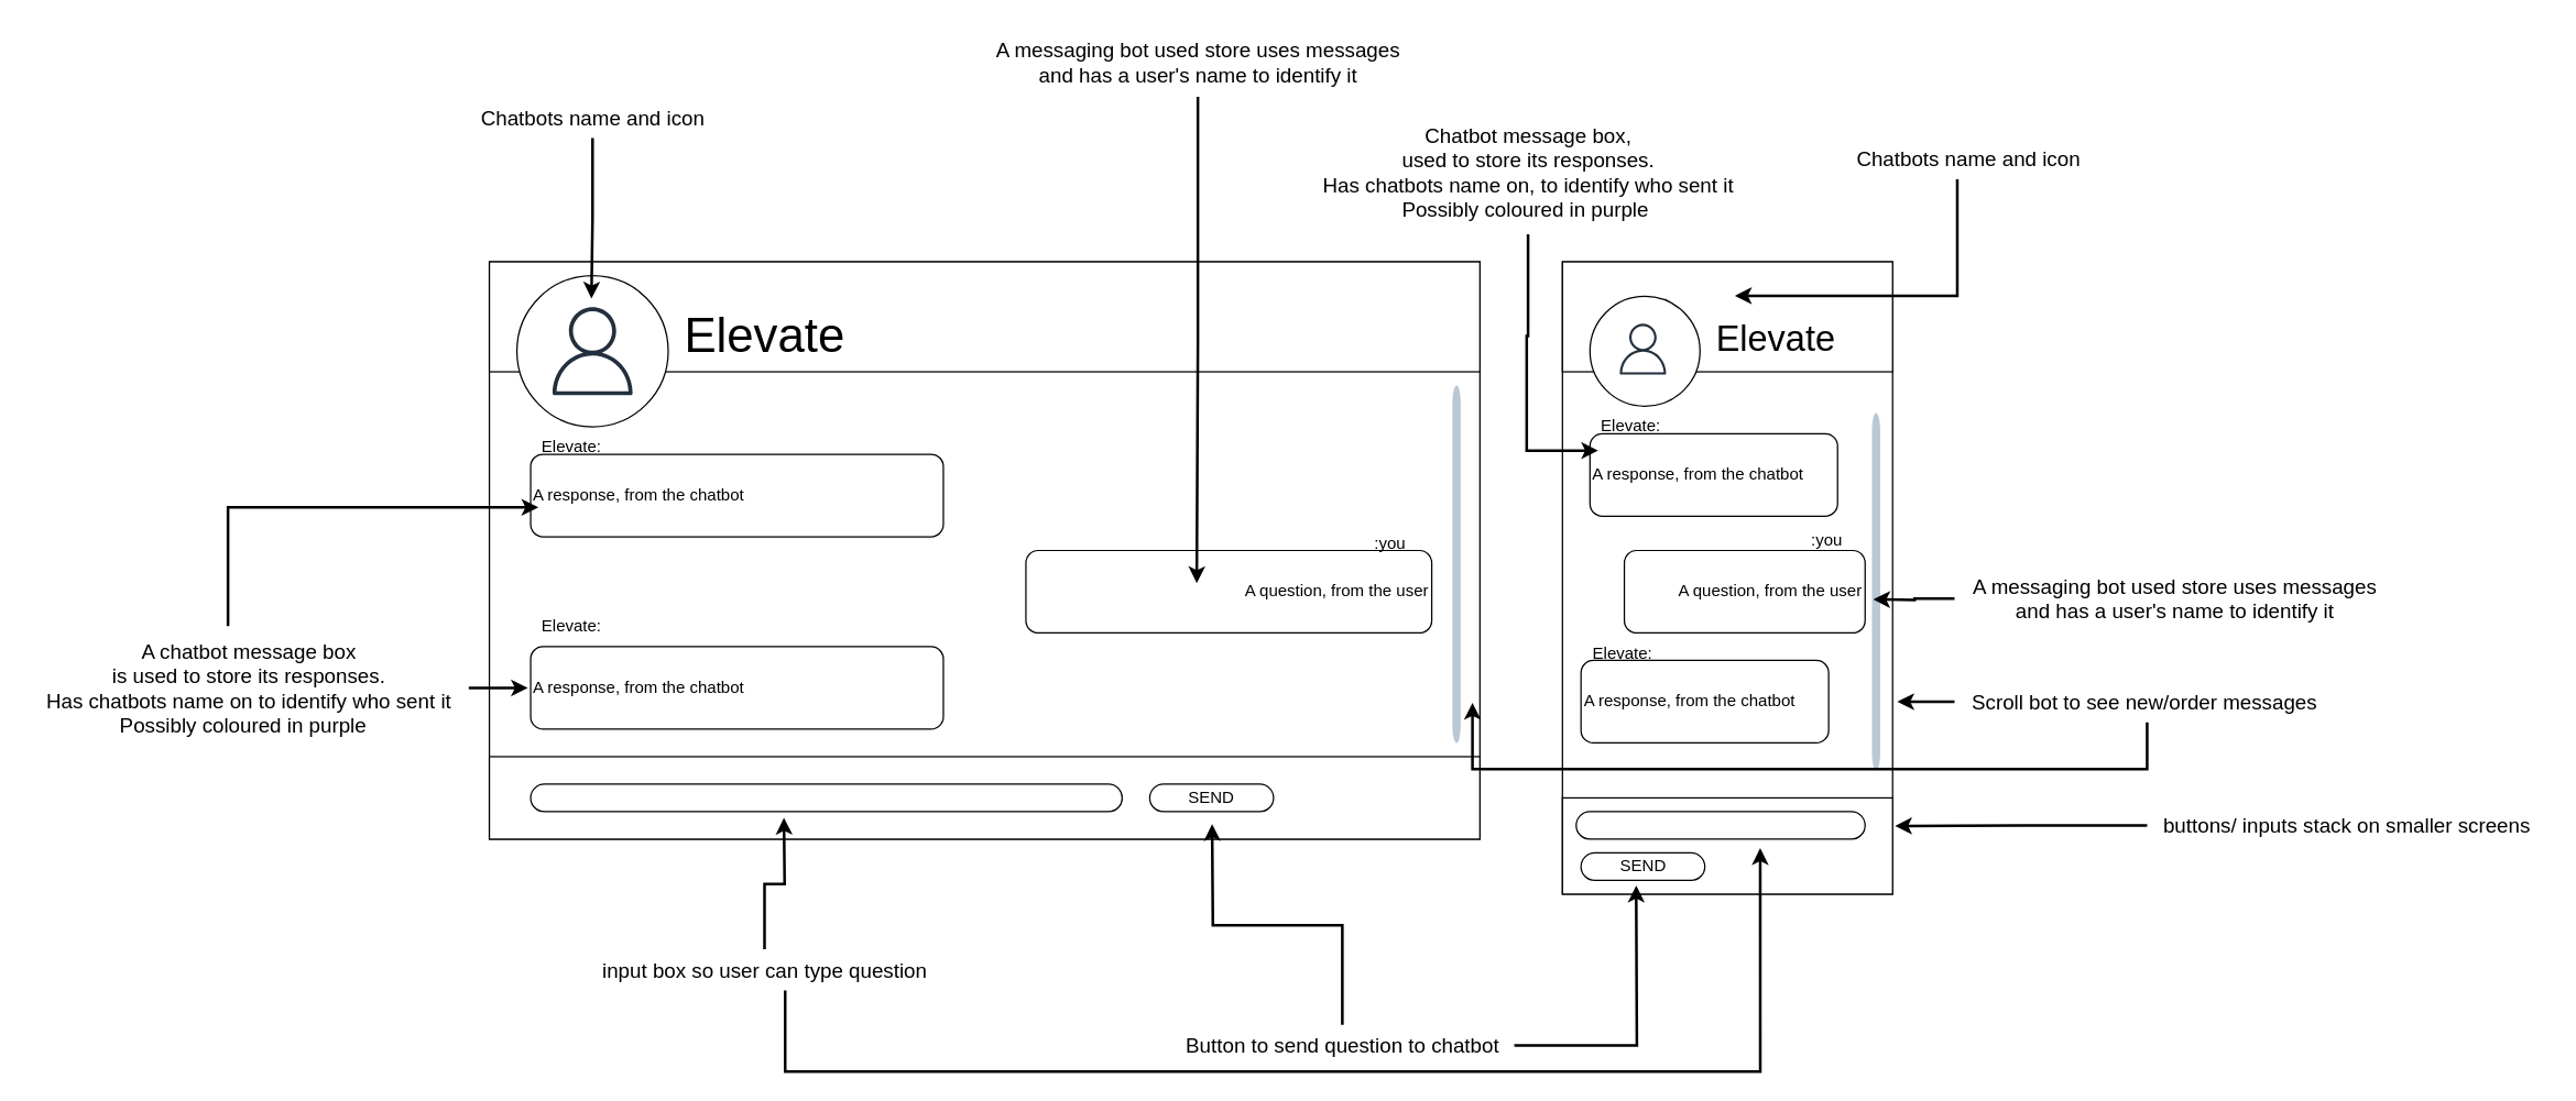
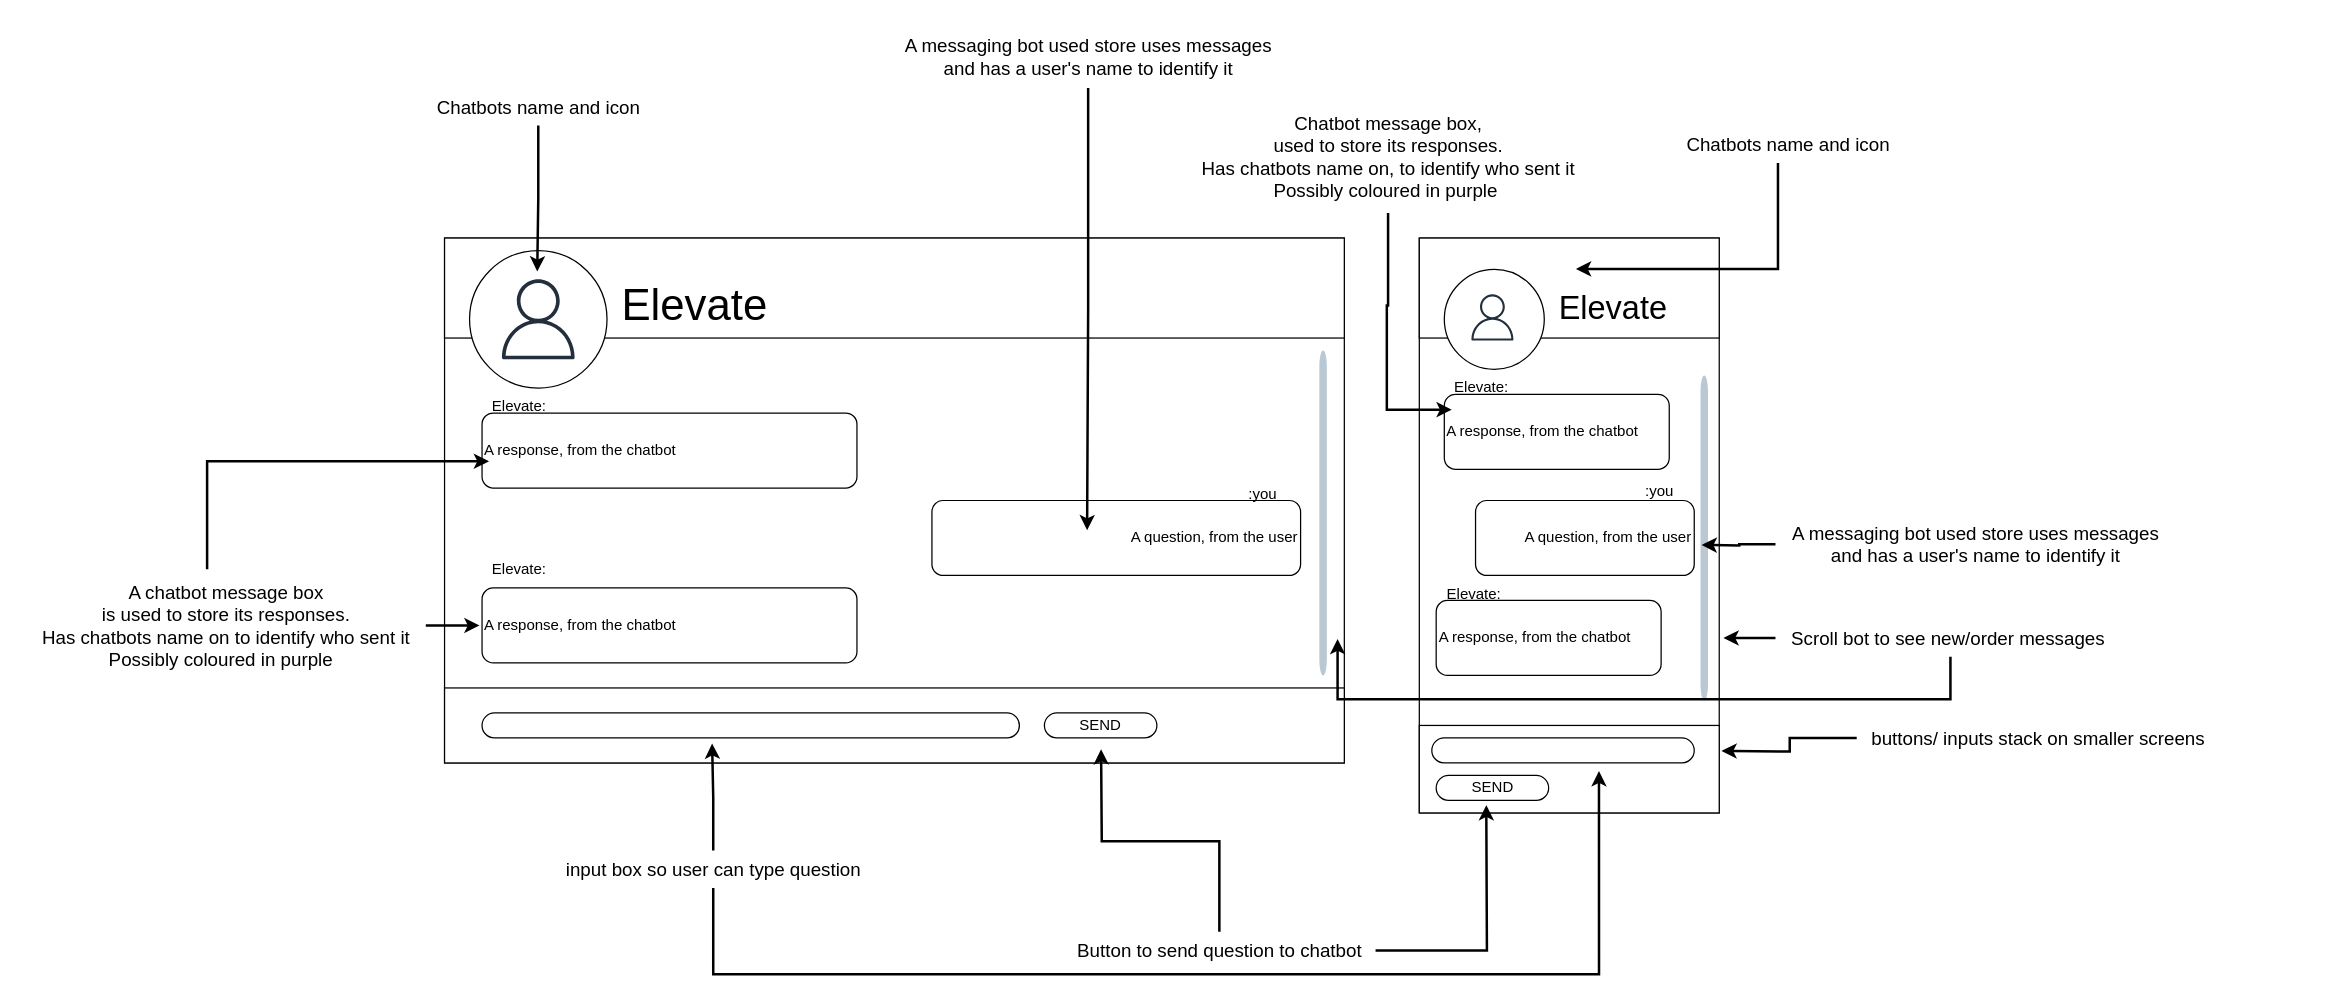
  <mxCell id="0" />
  <mxCell id="1" parent="0" />
  <mxCell id="2" value="" style="rounded=0;whiteSpace=wrap;html=1;" parent="1" vertex="1"><mxGeometry x="355" y="190" width="720" height="420" as="geometry" /></mxCell>
  <mxCell id="3" value="" style="rounded=0;whiteSpace=wrap;html=1;" parent="1" vertex="1"><mxGeometry x="355" y="190" width="720" height="80" as="geometry" /></mxCell>
  <mxCell id="4" value="" style="ellipse;whiteSpace=wrap;html=1;aspect=fixed;" parent="1" vertex="1"><mxGeometry x="375" y="200" width="110" height="110" as="geometry" /></mxCell>
  <mxCell id="5" value="" style="sketch=0;outlineConnect=0;fontColor=#232F3E;gradientColor=none;fillColor=#232F3D;strokeColor=none;dashed=0;verticalLabelPosition=bottom;verticalAlign=top;align=center;html=1;fontSize=12;fontStyle=0;aspect=fixed;pointerEvents=1;shape=mxgraph.aws4.user;direction=east;" parent="1" vertex="1"><mxGeometry x="398" y="223" width="64" height="64" as="geometry" /></mxCell>
  <mxCell id="6" value="&lt;font style=&quot;font-size: 35px;&quot;&gt;Elevate&lt;/font&gt;" style="text;html=1;align=left;verticalAlign=middle;whiteSpace=wrap;rounded=0;" parent="1" vertex="1"><mxGeometry x="495" y="220" width="360" height="45" as="geometry" /></mxCell>
  <mxCell id="7" value="" style="rounded=0;whiteSpace=wrap;html=1;" parent="1" vertex="1"><mxGeometry x="355" y="550" width="720" height="60" as="geometry" /></mxCell>
  <mxCell id="8" value="" style="html=1;verticalLabelPosition=bottom;labelBackgroundColor=#ffffff;verticalAlign=top;shadow=0;dashed=0;strokeWidth=2;shape=mxgraph.ios7.misc.scroll_(vertical);fillColor=#bac8d3;strokeColor=#23445d;" parent="1" vertex="1"><mxGeometry x="1055" y="280" width="6" height="260" as="geometry" /></mxCell>
  <mxCell id="9" value="A response, from the chatbot&amp;nbsp;&amp;nbsp;" style="rounded=1;whiteSpace=wrap;html=1;align=left;" parent="1" vertex="1"><mxGeometry x="385" y="330" width="300" height="60" as="geometry" /></mxCell>
  <mxCell id="10" value="Elevate:" style="text;html=1;align=center;verticalAlign=middle;whiteSpace=wrap;rounded=0;" parent="1" vertex="1"><mxGeometry x="385" y="310" width="60" height="30" as="geometry" /></mxCell>
  <mxCell id="11" value="&lt;span style=&quot;&quot;&gt;A response, from the chatbot&amp;nbsp;&amp;nbsp;&lt;/span&gt;" style="rounded=1;whiteSpace=wrap;html=1;align=left;" parent="1" vertex="1"><mxGeometry x="385" y="470" width="300" height="60" as="geometry" /></mxCell>
  <mxCell id="12" value="Elevate:" style="text;html=1;align=center;verticalAlign=middle;whiteSpace=wrap;rounded=0;" parent="1" vertex="1"><mxGeometry x="385" y="440" width="60" height="30" as="geometry" /></mxCell>
  <mxCell id="13" value="&lt;span style=&quot;&quot;&gt;A question, from the user&lt;/span&gt;" style="rounded=1;whiteSpace=wrap;html=1;align=right;" parent="1" vertex="1"><mxGeometry x="745" y="400" width="295" height="60" as="geometry" /></mxCell>
  <mxCell id="14" value=":you" style="text;html=1;align=center;verticalAlign=middle;whiteSpace=wrap;rounded=0;" parent="1" vertex="1"><mxGeometry x="980" y="380" width="60" height="30" as="geometry" /></mxCell>
  <mxCell id="15" value="" style="rounded=1;whiteSpace=wrap;html=1;arcSize=50;" parent="1" vertex="1"><mxGeometry x="385" y="570" width="430" height="20" as="geometry" /></mxCell>
  <mxCell id="16" value="SEND" style="rounded=1;whiteSpace=wrap;html=1;arcSize=50;" parent="1" vertex="1"><mxGeometry x="835" y="570" width="90" height="20" as="geometry" /></mxCell>
  <mxCell id="17" value="" style="rounded=0;whiteSpace=wrap;html=1;" parent="1" vertex="1"><mxGeometry x="1135" y="190" width="240" height="460" as="geometry" /></mxCell>
  <mxCell id="18" value="" style="rounded=0;whiteSpace=wrap;html=1;" parent="1" vertex="1"><mxGeometry x="1135" y="190" width="240" height="80" as="geometry" /></mxCell>
  <mxCell id="19" value="" style="ellipse;whiteSpace=wrap;html=1;aspect=fixed;" parent="1" vertex="1"><mxGeometry x="1155" y="215" width="80" height="80" as="geometry" /></mxCell>
  <mxCell id="20" value="" style="sketch=0;outlineConnect=0;fontColor=#232F3E;gradientColor=none;fillColor=#232F3D;strokeColor=none;dashed=0;verticalLabelPosition=bottom;verticalAlign=top;align=center;html=1;fontSize=12;fontStyle=0;aspect=fixed;pointerEvents=1;shape=mxgraph.aws4.user;direction=east;" parent="1" vertex="1"><mxGeometry x="1175" y="235" width="37" height="37" as="geometry" /></mxCell>
  <mxCell id="21" value="&lt;font style=&quot;font-size: 26px;&quot;&gt;Elevate&lt;/font&gt;" style="text;html=1;align=left;verticalAlign=middle;whiteSpace=wrap;rounded=0;" parent="1" vertex="1"><mxGeometry x="1245" y="223" width="360" height="45" as="geometry" /></mxCell>
  <mxCell id="22" value="" style="rounded=0;whiteSpace=wrap;html=1;" parent="1" vertex="1"><mxGeometry x="1135" y="580" width="240" height="70" as="geometry" /></mxCell>
  <mxCell id="23" value="" style="rounded=1;whiteSpace=wrap;html=1;arcSize=50;" parent="1" vertex="1"><mxGeometry x="1145" y="590" width="210" height="20" as="geometry" /></mxCell>
  <mxCell id="24" value="SEND" style="rounded=1;whiteSpace=wrap;html=1;arcSize=50;" parent="1" vertex="1"><mxGeometry x="1148.5" y="620" width="90" height="20" as="geometry" /></mxCell>
  <mxCell id="25" value="A response, from the chatbot&amp;nbsp;&amp;nbsp;" style="rounded=1;whiteSpace=wrap;html=1;align=left;" parent="1" vertex="1"><mxGeometry x="1155" y="315" width="180" height="60" as="geometry" /></mxCell>
  <mxCell id="26" value="Elevate:" style="text;html=1;align=center;verticalAlign=middle;whiteSpace=wrap;rounded=0;" parent="1" vertex="1"><mxGeometry x="1155" y="295" width="60" height="30" as="geometry" /></mxCell>
  <mxCell id="27" value="&lt;span style=&quot;&quot;&gt;A question, from the user&lt;/span&gt;" style="rounded=1;whiteSpace=wrap;html=1;align=right;" parent="1" vertex="1"><mxGeometry x="1180" y="400" width="175" height="60" as="geometry" /></mxCell>
  <mxCell id="28" value=":you" style="text;html=1;align=center;verticalAlign=middle;whiteSpace=wrap;rounded=0;" parent="1" vertex="1"><mxGeometry x="1295" y="375" width="65" height="35" as="geometry" /></mxCell>
  <mxCell id="29" value="A response, from the chatbot&amp;nbsp;&amp;nbsp;" style="rounded=1;whiteSpace=wrap;html=1;align=left;" parent="1" vertex="1"><mxGeometry x="1148.5" y="480" width="180" height="60" as="geometry" /></mxCell>
  <mxCell id="30" value="Elevate:" style="text;html=1;align=center;verticalAlign=middle;whiteSpace=wrap;rounded=0;" parent="1" vertex="1"><mxGeometry x="1148.5" y="460" width="60" height="30" as="geometry" /></mxCell>
  <mxCell id="31" value="" style="html=1;verticalLabelPosition=bottom;labelBackgroundColor=#ffffff;verticalAlign=top;shadow=0;dashed=0;strokeWidth=2;shape=mxgraph.ios7.misc.scroll_(vertical);fillColor=#bac8d3;strokeColor=#23445d;" parent="1" vertex="1"><mxGeometry x="1360" y="300" width="6" height="260" as="geometry" /></mxCell>
  <mxCell id="32" style="edgeStyle=orthogonalEdgeStyle;rounded=0;orthogonalLoop=1;jettySize=auto;html=1;strokeWidth=2;" parent="1" source="34" edge="1"><mxGeometry relative="1" as="geometry"><mxPoint x="880.353" y="599.059" as="targetPoint" /></mxGeometry></mxCell>
  <mxCell id="33" style="edgeStyle=orthogonalEdgeStyle;rounded=0;orthogonalLoop=1;jettySize=auto;html=1;strokeWidth=2;" parent="1" source="34" edge="1"><mxGeometry relative="1" as="geometry"><mxPoint x="1188.588" y="643.765" as="targetPoint" /></mxGeometry></mxCell>
  <mxCell id="34" value="&lt;span style=&quot;font-size: 15px;&quot;&gt;Button to send question to chatbot&lt;/span&gt;" style="text;html=1;align=center;verticalAlign=middle;resizable=0;points=[];autosize=1;strokeColor=none;fillColor=none;" parent="1" vertex="1"><mxGeometry x="850" y="745" width="250" height="30" as="geometry" /></mxCell>
  <mxCell id="35" style="edgeStyle=orthogonalEdgeStyle;rounded=0;orthogonalLoop=1;jettySize=auto;html=1;strokeWidth=2;" parent="1" source="37" edge="1"><mxGeometry relative="1" as="geometry"><mxPoint x="569.103" y="594.448" as="targetPoint" /></mxGeometry></mxCell>
  <mxCell id="36" style="edgeStyle=orthogonalEdgeStyle;rounded=0;orthogonalLoop=1;jettySize=auto;html=1;strokeWidth=2;" parent="1" source="37" edge="1"><mxGeometry relative="1" as="geometry"><mxPoint x="1278.759" y="616.517" as="targetPoint" /><Array as="points"><mxPoint x="570" y="779" /><mxPoint x="1279" y="779" /></Array></mxGeometry></mxCell>
- <mxCell id="37" value="&lt;span style=&quot;font-size: 15px;&quot;&gt;input box so user can type question&lt;/span&gt;" style="text;html=1;align=center;verticalAlign=middle;resizable=0;points=[];autosize=1;strokeColor=none;fillColor=none;" parent="1" vertex="1"><mxGeometry x="425" y="690" width="260" height="30" as="geometry" /></mxCell>
+ <mxCell id="37" value="&lt;span style=&quot;font-size: 15px;&quot;&gt;input box so user can type question&lt;/span&gt;" style="text;html=1;align=center;verticalAlign=middle;resizable=0;points=[];autosize=1;strokeColor=none;fillColor=none;" parent="1" vertex="1"><mxGeometry x="440" y="680" width="260" height="30" as="geometry" /></mxCell>
  <mxCell id="38" style="edgeStyle=orthogonalEdgeStyle;rounded=0;orthogonalLoop=1;jettySize=auto;html=1;strokeColor=default;strokeWidth=2;align=center;verticalAlign=middle;fontFamily=Helvetica;fontSize=12;fontColor=default;labelBackgroundColor=default;endArrow=classic;" parent="1" source="40" edge="1"><mxGeometry relative="1" as="geometry"><mxPoint x="383" y="500" as="targetPoint" /></mxGeometry></mxCell>
  <mxCell id="39" style="edgeStyle=orthogonalEdgeStyle;rounded=0;orthogonalLoop=1;jettySize=auto;html=1;strokeColor=default;strokeWidth=2;align=center;verticalAlign=middle;fontFamily=Helvetica;fontSize=12;fontColor=default;labelBackgroundColor=default;endArrow=classic;" parent="1" source="40" edge="1"><mxGeometry relative="1" as="geometry"><mxPoint x="390.6" y="368.6" as="targetPoint" /><Array as="points"><mxPoint x="165" y="369" /></Array></mxGeometry></mxCell>
  <mxCell id="40" value="&lt;span style=&quot;font-size: 15px;&quot;&gt;A chatbot message box&lt;br&gt;is used to store its responses.&lt;/span&gt;&lt;div&gt;&lt;span style=&quot;font-size: 15px;&quot;&gt;Has chatbots name on to identify who sent it&lt;br&gt;Possibly coloured in purple&amp;nbsp;&amp;nbsp;&lt;/span&gt;&lt;/div&gt;" style="text;html=1;align=center;verticalAlign=middle;resizable=0;points=[];autosize=1;strokeColor=none;fillColor=none;" parent="1" vertex="1"><mxGeometry x="20" y="455" width="320" height="90" as="geometry" /></mxCell>
  <mxCell id="41" style="edgeStyle=orthogonalEdgeStyle;rounded=0;orthogonalLoop=1;jettySize=auto;html=1;strokeColor=default;strokeWidth=2;align=center;verticalAlign=middle;fontFamily=Helvetica;fontSize=12;fontColor=default;labelBackgroundColor=default;endArrow=classic;" parent="1" source="42" edge="1"><mxGeometry relative="1" as="geometry"><mxPoint x="1160.941" y="327.294" as="targetPoint" /><Array as="points"><mxPoint x="1110" y="244" /><mxPoint x="1109" y="327" /></Array></mxGeometry></mxCell>
  <mxCell id="42" value="&lt;span style=&quot;font-size: 15px;&quot;&gt;Chatbot message box, &lt;br&gt;used to store its responses.&lt;/span&gt;&lt;div&gt;&lt;span style=&quot;font-size: 15px;&quot;&gt;Has chatbots name on, to identify who sent it&lt;/span&gt;&lt;/div&gt;&lt;div&gt;&lt;span style=&quot;font-size: 15px; background-color: initial;&quot;&gt;Possibly coloured in purple&lt;/span&gt;&lt;span style=&quot;font-size: 15px;&quot;&gt;&amp;nbsp;&lt;/span&gt;&lt;/div&gt;" style="text;html=1;align=center;verticalAlign=middle;resizable=0;points=[];autosize=1;strokeColor=none;fillColor=none;" parent="1" vertex="1"><mxGeometry x="950" y="80" width="320" height="90" as="geometry" /></mxCell>
  <mxCell id="43" style="edgeStyle=orthogonalEdgeStyle;rounded=0;orthogonalLoop=1;jettySize=auto;html=1;strokeColor=default;strokeWidth=2;align=center;verticalAlign=middle;fontFamily=Helvetica;fontSize=12;fontColor=default;labelBackgroundColor=default;endArrow=classic;" parent="1" source="44" edge="1"><mxGeometry relative="1" as="geometry"><mxPoint x="1360.941" y="435.529" as="targetPoint" /></mxGeometry></mxCell>
  <mxCell id="44" value="&lt;span style=&quot;font-size: 15px;&quot;&gt;A messaging bot used store uses messages&lt;/span&gt;&lt;div&gt;&lt;span style=&quot;font-size: 15px;&quot;&gt;&amp;nbsp;and has a user's name to identify it&amp;nbsp;&lt;/span&gt;&lt;/div&gt;" style="text;html=1;align=center;verticalAlign=middle;resizable=0;points=[];autosize=1;strokeColor=none;fillColor=none;" parent="1" vertex="1"><mxGeometry x="1420" y="410" width="320" height="50" as="geometry" /></mxCell>
  <mxCell id="45" style="edgeStyle=orthogonalEdgeStyle;rounded=0;orthogonalLoop=1;jettySize=auto;html=1;strokeColor=default;strokeWidth=2;align=center;verticalAlign=middle;fontFamily=Helvetica;fontSize=12;fontColor=default;labelBackgroundColor=default;endArrow=classic;" parent="1" source="46" edge="1"><mxGeometry relative="1" as="geometry"><mxPoint x="869.176" y="423.765" as="targetPoint" /></mxGeometry></mxCell>
  <mxCell id="46" value="&lt;span style=&quot;font-size: 15px;&quot;&gt;A messaging bot used store uses messages&lt;/span&gt;&lt;div&gt;&lt;span style=&quot;font-size: 15px;&quot;&gt;&amp;nbsp;and has a user's name to identify it&amp;nbsp;&lt;/span&gt;&lt;/div&gt;" style="text;html=1;align=center;verticalAlign=middle;resizable=0;points=[];autosize=1;strokeColor=none;fillColor=none;" parent="1" vertex="1"><mxGeometry x="710" y="20" width="320" height="50" as="geometry" /></mxCell>
  <mxCell id="47" style="edgeStyle=orthogonalEdgeStyle;rounded=0;orthogonalLoop=1;jettySize=auto;html=1;strokeColor=default;strokeWidth=2;align=center;verticalAlign=middle;fontFamily=Helvetica;fontSize=12;fontColor=default;labelBackgroundColor=default;endArrow=classic;" parent="1" source="48" edge="1"><mxGeometry relative="1" as="geometry"><mxPoint x="1376.8" y="600.4" as="targetPoint" /></mxGeometry></mxCell>
- <mxCell id="48" value="&lt;span style=&quot;font-size: 15px;&quot;&gt;buttons/ inputs stack on smaller screens&lt;/span&gt;" style="text;html=1;align=center;verticalAlign=middle;resizable=0;points=[];autosize=1;strokeColor=none;fillColor=none;" parent="1" vertex="1"><mxGeometry x="1560" y="585" width="290" height="30" as="geometry" /></mxCell>
+ <mxCell id="48" value="&lt;span style=&quot;font-size: 15px;&quot;&gt;buttons/ inputs stack on smaller screens&lt;/span&gt;" style="text;html=1;align=center;verticalAlign=middle;resizable=0;points=[];autosize=1;strokeColor=none;fillColor=none;" parent="1" vertex="1"><mxGeometry x="1485" y="575" width="290" height="30" as="geometry" /></mxCell>
  <mxCell id="49" style="edgeStyle=orthogonalEdgeStyle;rounded=0;orthogonalLoop=1;jettySize=auto;html=1;strokeColor=default;strokeWidth=2;align=center;verticalAlign=middle;fontFamily=Helvetica;fontSize=12;fontColor=default;labelBackgroundColor=default;endArrow=classic;" parent="1" source="51" edge="1"><mxGeometry relative="1" as="geometry"><mxPoint x="1378.4" y="510" as="targetPoint" /></mxGeometry></mxCell>
  <mxCell id="50" style="edgeStyle=orthogonalEdgeStyle;rounded=0;orthogonalLoop=1;jettySize=auto;html=1;strokeColor=default;strokeWidth=2;align=center;verticalAlign=middle;fontFamily=Helvetica;fontSize=12;fontColor=default;labelBackgroundColor=default;endArrow=classic;" parent="1" source="51" edge="1"><mxGeometry relative="1" as="geometry"><mxPoint x="1069.6" y="510.8" as="targetPoint" /><Array as="points"><mxPoint x="1560" y="559" /><mxPoint x="1070" y="559" /></Array></mxGeometry></mxCell>
  <mxCell id="51" value="&lt;span style=&quot;font-size: 15px;&quot;&gt;Scroll bot to see new/order messages&amp;nbsp;&lt;/span&gt;" style="text;html=1;align=center;verticalAlign=middle;resizable=0;points=[];autosize=1;strokeColor=none;fillColor=none;" parent="1" vertex="1"><mxGeometry x="1420" y="495" width="280" height="30" as="geometry" /></mxCell>
  <mxCell id="52" style="edgeStyle=orthogonalEdgeStyle;rounded=0;orthogonalLoop=1;jettySize=auto;html=1;strokeColor=default;strokeWidth=2;align=center;verticalAlign=middle;fontFamily=Helvetica;fontSize=12;fontColor=default;labelBackgroundColor=default;endArrow=classic;" parent="1" source="53" edge="1"><mxGeometry relative="1" as="geometry"><mxPoint x="429.176" y="216.706" as="targetPoint" /></mxGeometry></mxCell>
  <mxCell id="53" value="&lt;span style=&quot;font-size: 15px;&quot;&gt;Chatbots name and icon&lt;/span&gt;" style="text;html=1;align=center;verticalAlign=middle;resizable=0;points=[];autosize=1;strokeColor=none;fillColor=none;" parent="1" vertex="1"><mxGeometry x="335" y="70" width="190" height="30" as="geometry" /></mxCell>
  <mxCell id="54" style="edgeStyle=orthogonalEdgeStyle;rounded=0;orthogonalLoop=1;jettySize=auto;html=1;strokeColor=default;strokeWidth=2;align=center;verticalAlign=middle;fontFamily=Helvetica;fontSize=12;fontColor=default;labelBackgroundColor=default;endArrow=classic;" parent="1" source="55" edge="1"><mxGeometry relative="1" as="geometry"><mxPoint x="1260.333" y="214.667" as="targetPoint" /><Array as="points"><mxPoint x="1422" y="215" /></Array></mxGeometry></mxCell>
  <mxCell id="55" value="&lt;span style=&quot;font-size: 15px;&quot;&gt;Chatbots name and icon&lt;/span&gt;" style="text;html=1;align=center;verticalAlign=middle;resizable=0;points=[];autosize=1;strokeColor=none;fillColor=none;" parent="1" vertex="1"><mxGeometry x="1335" y="100" width="190" height="30" as="geometry" /></mxCell>
